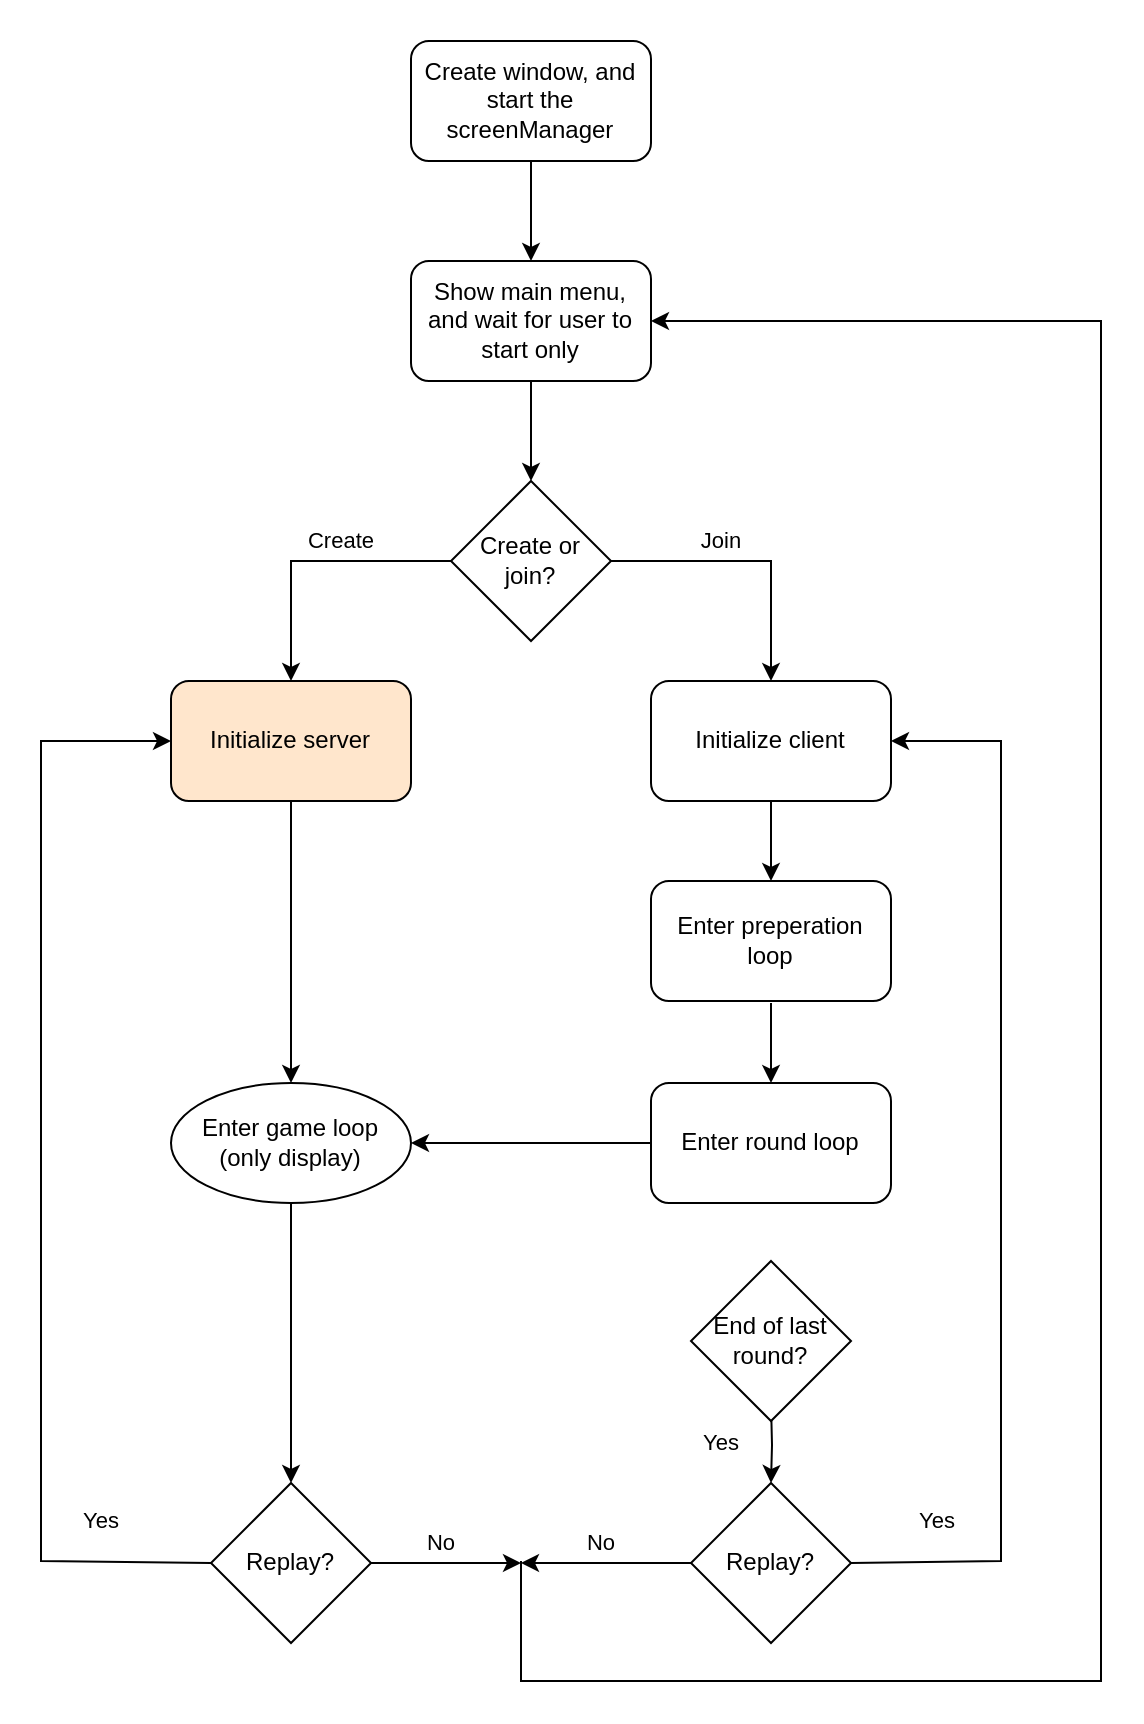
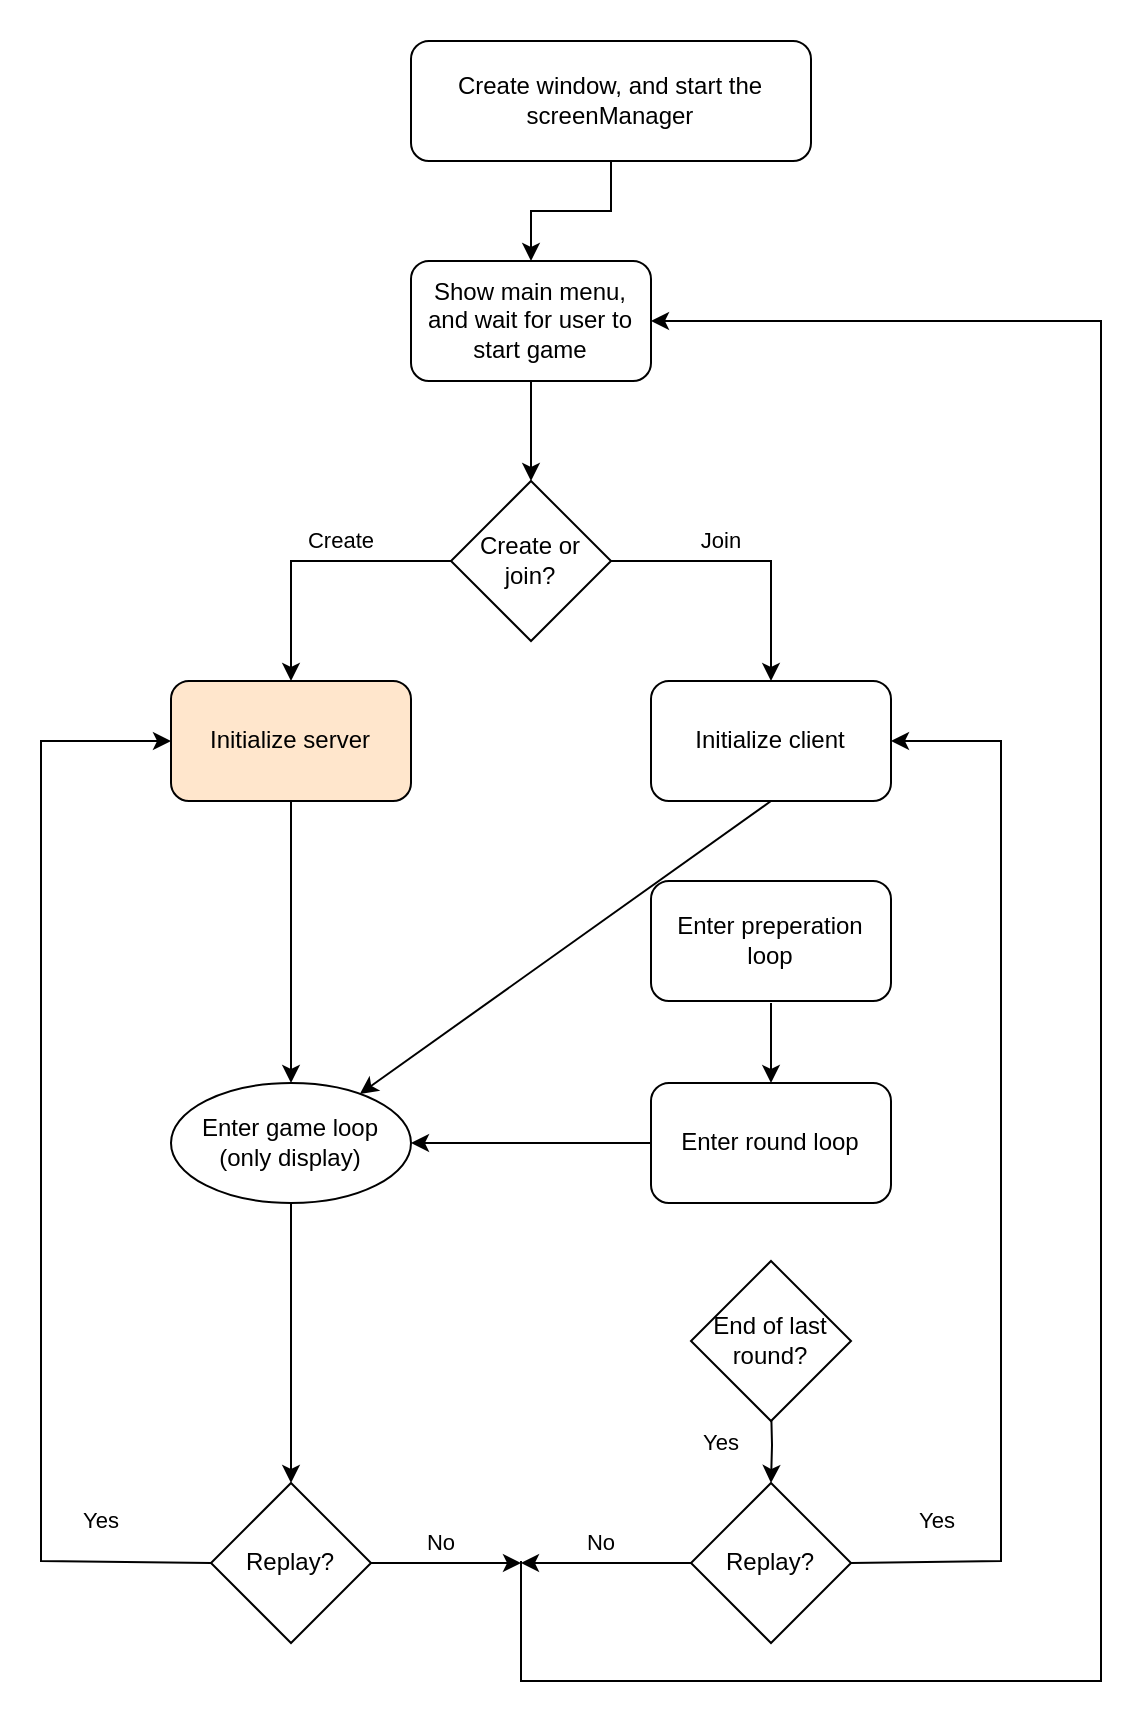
  <mxCell id="0" />
  <mxCell id="1" parent="0" />
  <mxCell id="2" value="" style="edgeStyle=orthogonalEdgeStyle;rounded=0;orthogonalLoop=1;jettySize=auto;html=1;" edge="1" parent="1" source="3" target="7"><mxGeometry relative="1" as="geometry" /></mxCell>
- <mxCell id="3" value="&lt;span style=&quot;&quot;&gt;Show main menu, and wait for user to start only&lt;/span&gt;" style="rounded=1;whiteSpace=wrap;html=1;" vertex="1" parent="1"><mxGeometry x="205" y="130" width="120" height="60" as="geometry" /></mxCell>
+ <mxCell id="3" value="&lt;span style=&quot;&quot;&gt;Show main menu, and wait for user to start game&lt;/span&gt;" style="rounded=1;whiteSpace=wrap;html=1;" vertex="1" parent="1"><mxGeometry x="205" y="130" width="120" height="60" as="geometry" /></mxCell>
  <mxCell id="4" value="" style="edgeStyle=orthogonalEdgeStyle;rounded=0;orthogonalLoop=1;jettySize=auto;html=1;" edge="1" parent="1" source="5" target="3"><mxGeometry relative="1" as="geometry" /></mxCell>
- <mxCell id="5" value="&lt;span style=&quot;&quot;&gt;Create window, and start the screenManager&lt;/span&gt;" style="rounded=1;whiteSpace=wrap;html=1;" vertex="1" parent="1"><mxGeometry x="205" y="20" width="120" height="60" as="geometry" /></mxCell>
+ <mxCell id="5" value="&lt;span style=&quot;&quot;&gt;Create window, and start the screenManager&lt;/span&gt;" style="rounded=1;whiteSpace=wrap;html=1;" vertex="1" parent="1"><mxGeometry x="205" y="20" width="200" height="60" as="geometry" /></mxCell>
  <mxCell id="6" value="Initialize server" style="rounded=1;whiteSpace=wrap;html=1;fillColor=#ffe6cc;" vertex="1" parent="1"><mxGeometry x="85" y="340" width="120" height="60" as="geometry" /></mxCell>
  <mxCell id="7" value="Create or join?" style="rhombus;whiteSpace=wrap;html=1;" vertex="1" parent="1"><mxGeometry x="225" y="240" width="80" height="80" as="geometry" /></mxCell>
  <mxCell id="8" value="Initialize client" style="rounded=1;whiteSpace=wrap;html=1;" vertex="1" parent="1"><mxGeometry x="325" y="340" width="120" height="60" as="geometry" /></mxCell>
  <mxCell id="9" value="Create" style="endArrow=classic;html=1;rounded=0;exitX=0;exitY=0.5;exitDx=0;exitDy=0;entryX=0.5;entryY=0;entryDx=0;entryDy=0;" edge="1" parent="1" source="7" target="6"><mxGeometry x="-0.214" y="-10" width="50" height="50" relative="1" as="geometry"><mxPoint x="270" y="410" as="sourcePoint" /><mxPoint x="320" y="360" as="targetPoint" /><Array as="points"><mxPoint x="160" y="280" /><mxPoint x="145" y="280" /></Array><mxPoint as="offset" /></mxGeometry></mxCell>
  <mxCell id="10" value="Join" style="endArrow=classic;html=1;rounded=0;exitX=1;exitY=0.5;exitDx=0;exitDy=0;entryX=0.5;entryY=0;entryDx=0;entryDy=0;" edge="1" parent="1" source="7" target="8"><mxGeometry x="-0.214" y="10" width="50" height="50" relative="1" as="geometry"><mxPoint x="270" y="410" as="sourcePoint" /><mxPoint x="320" y="360" as="targetPoint" /><Array as="points"><mxPoint x="385" y="280" /></Array><mxPoint as="offset" /></mxGeometry></mxCell>
  <mxCell id="11" value="" style="edgeStyle=orthogonalEdgeStyle;rounded=0;orthogonalLoop=1;jettySize=auto;html=1;exitX=0.5;exitY=1;exitDx=0;exitDy=0;" edge="1" parent="1" source="12" target="17"><mxGeometry relative="1" as="geometry"><mxPoint x="145" y="690" as="sourcePoint" /></mxGeometry></mxCell>
  <mxCell id="12" value="Enter game loop &lt;br&gt;(only display)" style="ellipse;whiteSpace=wrap;html=1;" vertex="1" parent="1"><mxGeometry x="85" y="541" width="120" height="60" as="geometry" /></mxCell>
  <mxCell id="13" value="Enter preperation loop" style="rounded=1;whiteSpace=wrap;html=1;" vertex="1" parent="1"><mxGeometry x="325" y="440" width="120" height="60" as="geometry" /></mxCell>
  <mxCell id="14" value="Yes" style="edgeStyle=orthogonalEdgeStyle;rounded=0;orthogonalLoop=1;jettySize=auto;html=1;" edge="1" parent="1" target="18"><mxGeometry x="-0.05" y="-25" relative="1" as="geometry"><mxPoint x="385" y="701" as="sourcePoint" /><mxPoint as="offset" /></mxGeometry></mxCell>
  <mxCell id="15" value="" style="edgeStyle=orthogonalEdgeStyle;rounded=0;orthogonalLoop=1;jettySize=auto;html=1;" edge="1" parent="1" source="16" target="12"><mxGeometry relative="1" as="geometry" /></mxCell>
  <mxCell id="16" value="Enter round loop" style="rounded=1;whiteSpace=wrap;html=1;" vertex="1" parent="1"><mxGeometry x="325" y="541" width="120" height="60" as="geometry" /></mxCell>
  <mxCell id="17" value="Replay?" style="rhombus;whiteSpace=wrap;html=1;" vertex="1" parent="1"><mxGeometry x="105" y="741" width="80" height="80" as="geometry" /></mxCell>
  <mxCell id="18" value="Replay?" style="rhombus;whiteSpace=wrap;html=1;" vertex="1" parent="1"><mxGeometry x="345" y="741" width="80" height="80" as="geometry" /></mxCell>
  <mxCell id="19" value="" style="endArrow=classic;html=1;rounded=0;exitX=0.5;exitY=1;exitDx=0;exitDy=0;entryX=0.5;entryY=0;entryDx=0;entryDy=0;" edge="1" parent="1" source="6" target="12"><mxGeometry width="50" height="50" relative="1" as="geometry"><mxPoint x="270" y="590" as="sourcePoint" /><mxPoint x="320" y="540" as="targetPoint" /></mxGeometry></mxCell>
- <mxCell id="20" value="" style="endArrow=classic;html=1;rounded=0;exitX=0.5;exitY=1;exitDx=0;exitDy=0;" edge="1" parent="1" source="8" target="13"><mxGeometry width="50" height="50" relative="1" as="geometry"><mxPoint x="270" y="590" as="sourcePoint" /><mxPoint x="320" y="540" as="targetPoint" /></mxGeometry></mxCell>
+ <mxCell id="20" value="" style="endArrow=classic;html=1;rounded=0;exitX=0.5;exitY=1;exitDx=0;exitDy=0;" edge="1" parent="1" source="8" target="12"><mxGeometry width="50" height="50" relative="1" as="geometry"><mxPoint x="270" y="590" as="sourcePoint" /><mxPoint x="320" y="540" as="targetPoint" /></mxGeometry></mxCell>
  <mxCell id="21" value="" style="endArrow=classic;html=1;rounded=0;exitX=0.5;exitY=1;exitDx=0;exitDy=0;entryX=0.5;entryY=0;entryDx=0;entryDy=0;" edge="1" parent="1" target="16"><mxGeometry width="50" height="50" relative="1" as="geometry"><mxPoint x="385" y="501" as="sourcePoint" /><mxPoint x="320" y="541" as="targetPoint" /></mxGeometry></mxCell>
  <mxCell id="22" value="Yes" style="endArrow=classic;html=1;rounded=0;exitX=0;exitY=0.5;exitDx=0;exitDy=0;entryX=0;entryY=0.5;entryDx=0;entryDy=0;" edge="1" parent="1" source="17" target="6"><mxGeometry x="-0.804" y="-20" width="50" height="50" relative="1" as="geometry"><mxPoint x="270" y="390" as="sourcePoint" /><mxPoint x="320" y="340" as="targetPoint" /><Array as="points"><mxPoint x="20" y="780" /><mxPoint x="20" y="680" /><mxPoint x="20" y="370" /></Array><mxPoint as="offset" /></mxGeometry></mxCell>
  <mxCell id="23" value="Yes" style="endArrow=classic;html=1;rounded=0;exitX=1;exitY=0.5;exitDx=0;exitDy=0;entryX=1;entryY=0.5;entryDx=0;entryDy=0;" edge="1" parent="1" source="18" target="8"><mxGeometry x="-0.841" y="20" width="50" height="50" relative="1" as="geometry"><mxPoint x="270" y="390" as="sourcePoint" /><mxPoint x="500" y="680" as="targetPoint" /><Array as="points"><mxPoint x="500" y="780" /><mxPoint x="500" y="370" /></Array><mxPoint as="offset" /></mxGeometry></mxCell>
  <mxCell id="24" value="No" style="endArrow=classic;html=1;rounded=0;exitX=1;exitY=0.5;exitDx=0;exitDy=0;" edge="1" parent="1"><mxGeometry x="-0.067" y="10" width="50" height="50" relative="1" as="geometry"><mxPoint x="185" y="781" as="sourcePoint" /><mxPoint x="260" y="781" as="targetPoint" /><mxPoint as="offset" /></mxGeometry></mxCell>
  <mxCell id="25" value="No" style="endArrow=classic;html=1;rounded=0;exitX=0;exitY=0.5;exitDx=0;exitDy=0;" edge="1" parent="1" source="18"><mxGeometry x="0.059" y="-10" width="50" height="50" relative="1" as="geometry"><mxPoint x="270" y="491" as="sourcePoint" /><mxPoint x="260" y="781" as="targetPoint" /><mxPoint as="offset" /></mxGeometry></mxCell>
  <mxCell id="26" value="" style="endArrow=classic;html=1;rounded=0;entryX=1;entryY=0.5;entryDx=0;entryDy=0;" edge="1" parent="1" target="3"><mxGeometry width="50" height="50" relative="1" as="geometry"><mxPoint x="260" y="800" as="sourcePoint" /><mxPoint x="260" y="780" as="targetPoint" /><Array as="points"><mxPoint x="260" y="780" /><mxPoint x="260" y="840" /><mxPoint x="550" y="840" /><mxPoint x="550" y="160" /></Array></mxGeometry></mxCell>
  <mxCell id="27" value="End of last round?" style="rhombus;whiteSpace=wrap;html=1;" vertex="1" parent="1"><mxGeometry x="345" y="630" width="80" height="80" as="geometry" /></mxCell>
